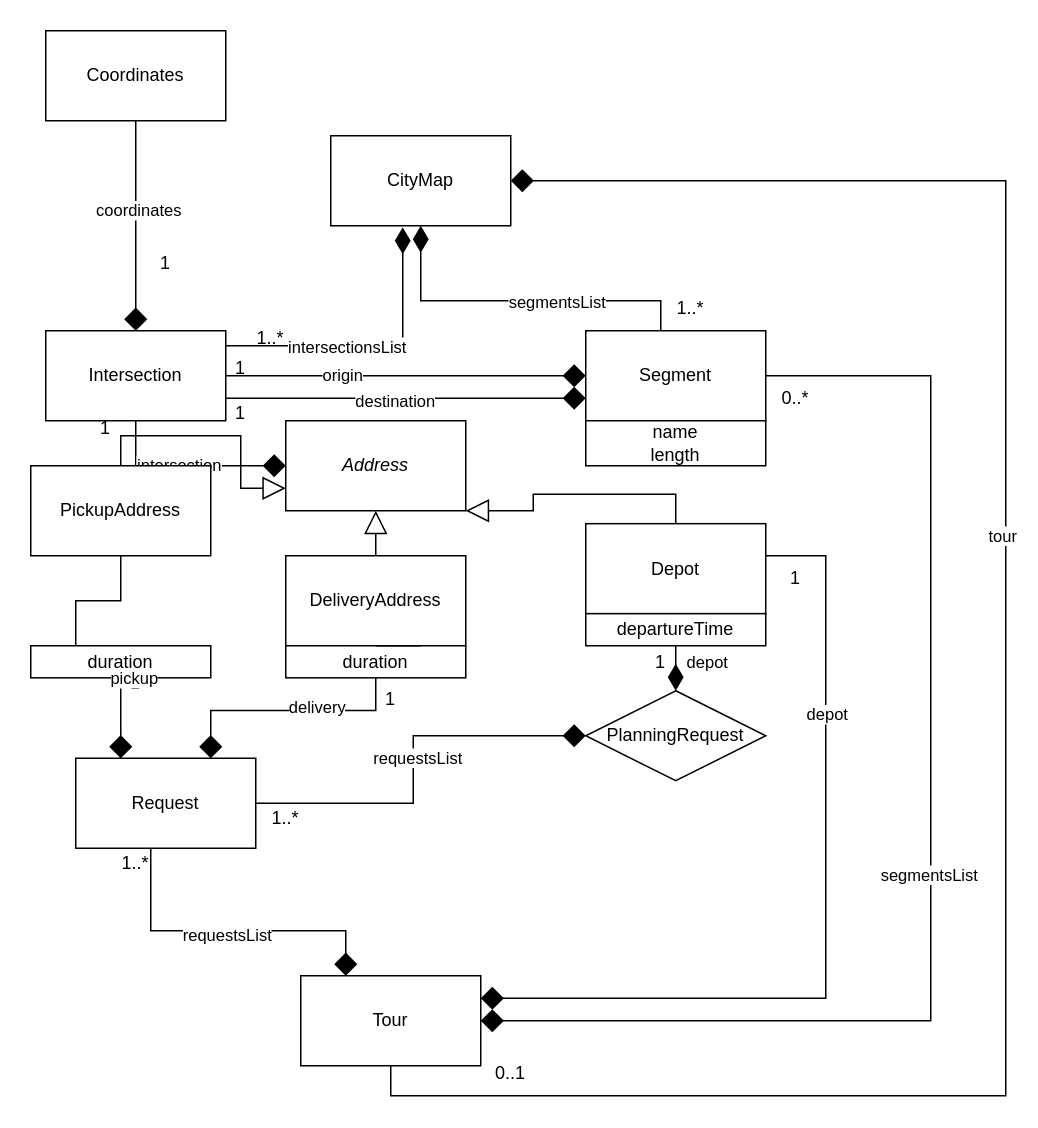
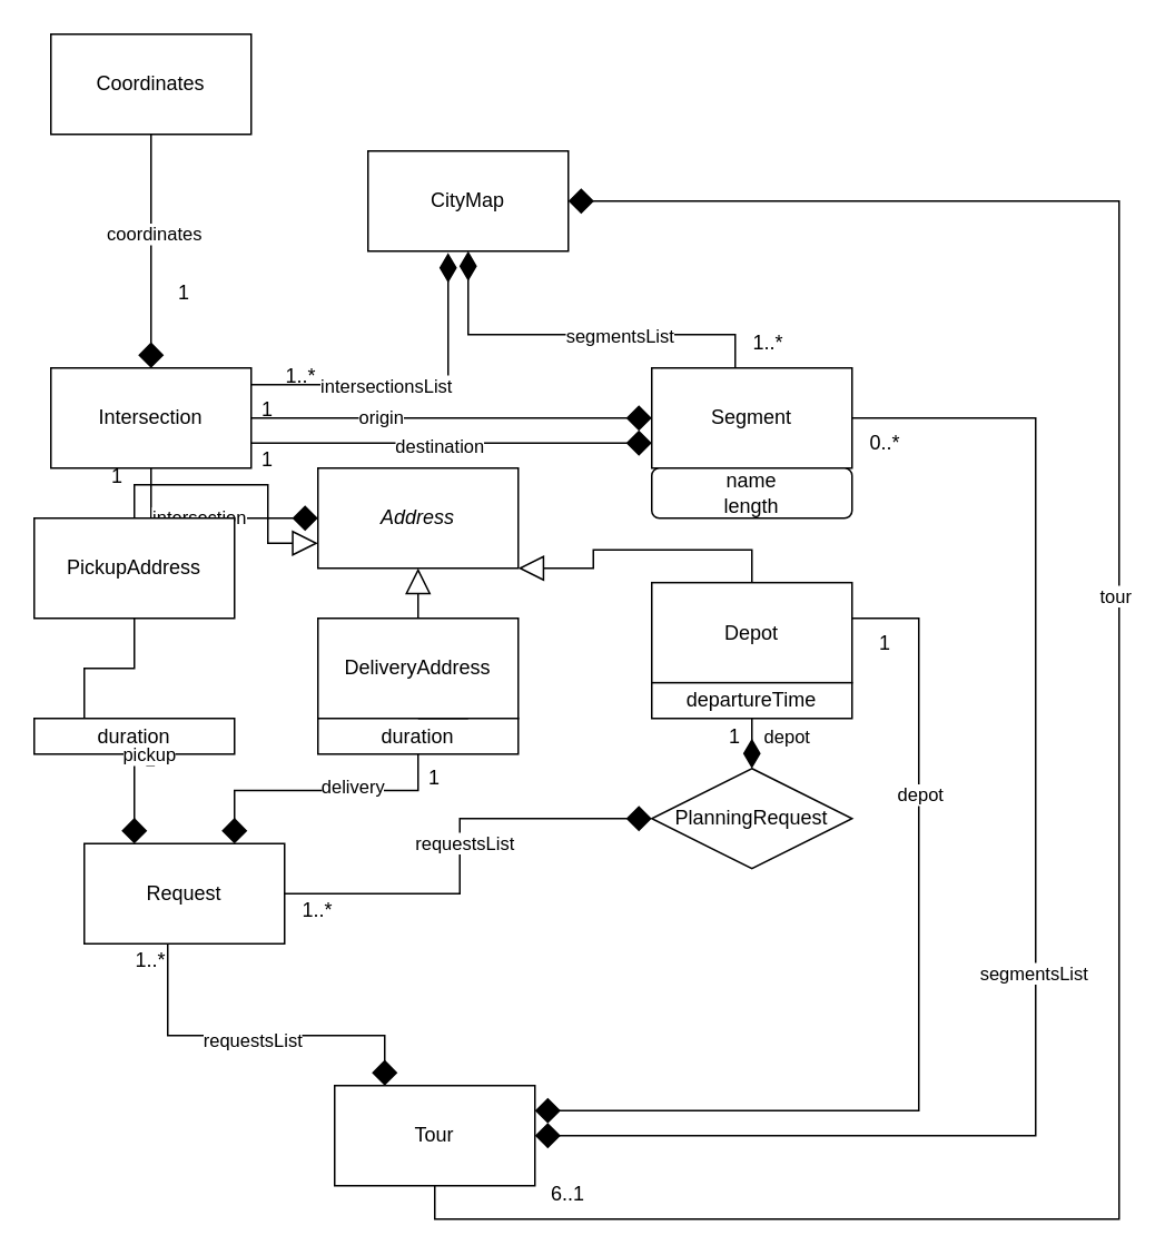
  <mxCell id="0" />
  <mxCell id="1" parent="0" />
  <mxCell id="2" value="CityMap" style="rounded=0;whiteSpace=wrap;html=1;" parent="1" vertex="1"><mxGeometry x="220" y="90" width="120" height="60" as="geometry" /></mxCell>
  <mxCell id="3" style="edgeStyle=orthogonalEdgeStyle;rounded=0;orthogonalLoop=1;jettySize=auto;html=1;exitX=0;exitY=0.5;exitDx=0;exitDy=0;entryX=0.5;entryY=1;entryDx=0;entryDy=0;startArrow=none;startFill=0;endArrow=diamondThin;endFill=1;endSize=15;" parent="1" source="7" target="2" edge="1"><mxGeometry relative="1" as="geometry"><Array as="points"><mxPoint x="440" y="250" /><mxPoint x="440" y="200" /><mxPoint x="280" y="200" /></Array></mxGeometry></mxCell>
  <mxCell id="4" value="segmentsList" style="edgeLabel;html=1;align=center;verticalAlign=middle;resizable=0;points=[];" parent="3" vertex="1" connectable="0"><mxGeometry x="-0.522" y="1" relative="1" as="geometry"><mxPoint x="-69" y="-26" as="offset" /></mxGeometry></mxCell>
  <mxCell id="5" style="edgeStyle=orthogonalEdgeStyle;rounded=0;orthogonalLoop=1;jettySize=auto;html=1;exitX=1;exitY=0.5;exitDx=0;exitDy=0;entryX=1;entryY=0.5;entryDx=0;entryDy=0;startArrow=none;startFill=0;endArrow=diamond;endFill=1;endSize=13;" parent="1" source="7" target="25" edge="1"><mxGeometry relative="1" as="geometry"><Array as="points"><mxPoint x="620" y="250" /><mxPoint x="620" y="680" /></Array></mxGeometry></mxCell>
  <mxCell id="6" value="segmentsList" style="edgeLabel;html=1;align=center;verticalAlign=middle;resizable=0;points=[];" parent="5" vertex="1" connectable="0"><mxGeometry x="0.053" y="-2" relative="1" as="geometry"><mxPoint as="offset" /></mxGeometry></mxCell>
  <mxCell id="7" value="Segment" style="rounded=0;whiteSpace=wrap;html=1;" parent="1" vertex="1"><mxGeometry x="390" y="220" width="120" height="60" as="geometry" /></mxCell>
  <mxCell id="8" style="edgeStyle=orthogonalEdgeStyle;rounded=0;orthogonalLoop=1;jettySize=auto;html=1;entryX=0.4;entryY=1.017;entryDx=0;entryDy=0;entryPerimeter=0;endArrow=diamondThin;endFill=1;startArrow=none;startFill=0;endSize=15;" parent="1" source="16" target="2" edge="1"><mxGeometry relative="1" as="geometry"><Array as="points"><mxPoint x="268" y="230" /></Array></mxGeometry></mxCell>
  <mxCell id="9" value="intersectionsList" style="edgeLabel;html=1;align=center;verticalAlign=middle;resizable=0;points=[];" parent="8" vertex="1" connectable="0"><mxGeometry x="0.356" relative="1" as="geometry"><mxPoint x="-38" y="16" as="offset" /></mxGeometry></mxCell>
  <mxCell id="10" style="edgeStyle=orthogonalEdgeStyle;rounded=0;orthogonalLoop=1;jettySize=auto;html=1;exitX=0.5;exitY=1;exitDx=0;exitDy=0;entryX=0;entryY=0.5;entryDx=0;entryDy=0;startArrow=none;startFill=0;endArrow=diamond;endFill=1;endSize=13;" parent="1" source="16" target="51" edge="1"><mxGeometry relative="1" as="geometry" /></mxCell>
  <mxCell id="11" value="intersection" style="edgeLabel;html=1;align=center;verticalAlign=middle;resizable=0;points=[];" parent="10" vertex="1" connectable="0"><mxGeometry x="-0.103" y="1" relative="1" as="geometry"><mxPoint as="offset" /></mxGeometry></mxCell>
  <mxCell id="12" style="edgeStyle=orthogonalEdgeStyle;rounded=0;orthogonalLoop=1;jettySize=auto;html=1;exitX=1;exitY=0.5;exitDx=0;exitDy=0;entryX=0;entryY=0.5;entryDx=0;entryDy=0;startArrow=none;startFill=0;endArrow=diamond;endFill=1;endSize=13;" parent="1" source="16" target="7" edge="1"><mxGeometry relative="1" as="geometry" /></mxCell>
  <mxCell id="13" value="origin" style="edgeLabel;html=1;align=center;verticalAlign=middle;resizable=0;points=[];" parent="12" vertex="1" connectable="0"><mxGeometry x="-0.362" y="1" relative="1" as="geometry"><mxPoint as="offset" /></mxGeometry></mxCell>
  <mxCell id="14" style="edgeStyle=orthogonalEdgeStyle;rounded=0;orthogonalLoop=1;jettySize=auto;html=1;exitX=1;exitY=0.75;exitDx=0;exitDy=0;entryX=0;entryY=0.75;entryDx=0;entryDy=0;startArrow=none;startFill=0;endArrow=diamond;endFill=1;endSize=13;" parent="1" source="16" target="7" edge="1"><mxGeometry relative="1" as="geometry" /></mxCell>
  <mxCell id="15" value="destination" style="edgeLabel;html=1;align=center;verticalAlign=middle;resizable=0;points=[];" parent="14" vertex="1" connectable="0"><mxGeometry x="-0.069" y="-1" relative="1" as="geometry"><mxPoint as="offset" /></mxGeometry></mxCell>
  <mxCell id="16" value="Intersection" style="rounded=0;whiteSpace=wrap;html=1;" parent="1" vertex="1"><mxGeometry x="30" y="220" width="120" height="60" as="geometry" /></mxCell>
  <mxCell id="17" style="edgeStyle=orthogonalEdgeStyle;rounded=0;orthogonalLoop=1;jettySize=auto;html=1;exitX=0.5;exitY=1;exitDx=0;exitDy=0;entryX=0.25;entryY=0;entryDx=0;entryDy=0;startArrow=none;startFill=0;endArrow=diamond;endFill=1;endSize=13;" parent="1" source="21" target="25" edge="1"><mxGeometry relative="1" as="geometry"><Array as="points"><mxPoint x="100" y="565" /><mxPoint x="100" y="620" /><mxPoint x="230" y="620" /></Array></mxGeometry></mxCell>
  <mxCell id="18" value="requestsList" style="edgeLabel;html=1;align=center;verticalAlign=middle;resizable=0;points=[];" parent="17" vertex="1" connectable="0"><mxGeometry x="0.021" y="-2" relative="1" as="geometry"><mxPoint as="offset" /></mxGeometry></mxCell>
  <mxCell id="19" style="edgeStyle=orthogonalEdgeStyle;rounded=0;orthogonalLoop=1;jettySize=auto;html=1;exitX=1;exitY=0.5;exitDx=0;exitDy=0;entryX=0;entryY=0.5;entryDx=0;entryDy=0;startArrow=none;startFill=0;endArrow=diamond;endFill=1;endSize=13;" parent="1" source="21" target="22" edge="1"><mxGeometry relative="1" as="geometry" /></mxCell>
  <mxCell id="20" value="requestsList" style="edgeLabel;html=1;align=center;verticalAlign=middle;resizable=0;points=[];" parent="19" vertex="1" connectable="0"><mxGeometry x="0.029" y="-2" relative="1" as="geometry"><mxPoint as="offset" /></mxGeometry></mxCell>
  <mxCell id="21" value="Request" style="rounded=0;whiteSpace=wrap;html=1;" parent="1" vertex="1"><mxGeometry x="50" y="505" width="120" height="60" as="geometry" /></mxCell>
  <mxCell id="22" value="PlanningRequest" style="rhombus;whiteSpace=wrap;html=1;" parent="1" vertex="1"><mxGeometry x="390" y="460" width="120" height="60" as="geometry" /></mxCell>
  <mxCell id="23" style="edgeStyle=orthogonalEdgeStyle;rounded=0;orthogonalLoop=1;jettySize=auto;html=1;exitX=0.5;exitY=1;exitDx=0;exitDy=0;entryX=1;entryY=0.5;entryDx=0;entryDy=0;startArrow=none;startFill=0;endArrow=diamond;endFill=1;endSize=13;" parent="1" source="25" target="2" edge="1"><mxGeometry relative="1" as="geometry"><Array as="points"><mxPoint x="260" y="730" /><mxPoint x="670" y="730" /><mxPoint x="670" y="120" /></Array></mxGeometry></mxCell>
  <mxCell id="24" value="tour" style="edgeLabel;html=1;align=center;verticalAlign=middle;resizable=0;points=[];" parent="23" vertex="1" connectable="0"><mxGeometry x="0.174" y="3" relative="1" as="geometry"><mxPoint as="offset" /></mxGeometry></mxCell>
  <mxCell id="25" value="Tour" style="rounded=0;whiteSpace=wrap;html=1;fillColor=default;gradientColor=none;" parent="1" vertex="1"><mxGeometry x="200" y="650" width="120" height="60" as="geometry" /></mxCell>
  <mxCell id="26" style="edgeStyle=orthogonalEdgeStyle;rounded=0;orthogonalLoop=1;jettySize=auto;html=1;exitX=0.5;exitY=1;exitDx=0;exitDy=0;entryX=0.5;entryY=0;entryDx=0;entryDy=0;startArrow=none;startFill=0;endArrow=diamondThin;endFill=1;endSize=15;" parent="1" source="31" target="22" edge="1"><mxGeometry relative="1" as="geometry" /></mxCell>
  <mxCell id="27" value="depot" style="edgeLabel;html=1;align=center;verticalAlign=middle;resizable=0;points=[];" parent="26" vertex="1" connectable="0"><mxGeometry x="0.251" y="1" relative="1" as="geometry"><mxPoint x="19" as="offset" /></mxGeometry></mxCell>
  <mxCell id="28" style="edgeStyle=orthogonalEdgeStyle;rounded=0;orthogonalLoop=1;jettySize=auto;html=1;entryX=1;entryY=0.25;entryDx=0;entryDy=0;startArrow=none;startFill=0;endArrow=diamond;endFill=1;endSize=13;" parent="1" source="31" target="25" edge="1"><mxGeometry relative="1" as="geometry"><Array as="points"><mxPoint x="550" y="370" /><mxPoint x="550" y="665" /></Array></mxGeometry></mxCell>
  <mxCell id="29" value="depot" style="edgeLabel;html=1;align=center;verticalAlign=middle;resizable=0;points=[];" parent="28" vertex="1" connectable="0"><mxGeometry x="-0.375" y="4" relative="1" as="geometry"><mxPoint x="-4" y="-32" as="offset" /></mxGeometry></mxCell>
  <mxCell id="30" style="edgeStyle=orthogonalEdgeStyle;rounded=0;orthogonalLoop=1;jettySize=auto;html=1;exitX=0.5;exitY=0;exitDx=0;exitDy=0;entryX=1;entryY=1;entryDx=0;entryDy=0;startArrow=none;startFill=0;endArrow=block;endFill=0;endSize=13;" parent="1" source="31" target="51" edge="1"><mxGeometry relative="1" as="geometry"><Array as="points"><mxPoint x="450" y="329" /><mxPoint x="355" y="329" /><mxPoint x="355" y="340" /></Array></mxGeometry></mxCell>
  <mxCell id="31" value="Depot" style="rounded=0;whiteSpace=wrap;html=1;fillColor=default;gradientColor=none;" parent="1" vertex="1"><mxGeometry x="390" y="348.62" width="120" height="60" as="geometry" /></mxCell>
  <mxCell id="32" style="edgeStyle=orthogonalEdgeStyle;rounded=0;orthogonalLoop=1;jettySize=auto;html=1;exitX=0.5;exitY=1;exitDx=0;exitDy=0;entryX=0.25;entryY=0;entryDx=0;entryDy=0;startArrow=none;startFill=0;endArrow=diamond;endFill=1;endSize=13;" parent="1" source="57" target="21" edge="1"><mxGeometry relative="1" as="geometry" /></mxCell>
  <mxCell id="33" style="edgeStyle=orthogonalEdgeStyle;rounded=0;orthogonalLoop=1;jettySize=auto;html=1;exitX=0.5;exitY=0;exitDx=0;exitDy=0;entryX=0;entryY=0.75;entryDx=0;entryDy=0;startArrow=none;startFill=0;endArrow=block;endFill=0;endSize=13;" parent="1" source="34" target="51" edge="1"><mxGeometry relative="1" as="geometry" /></mxCell>
  <mxCell id="34" value="PickupAddress" style="rounded=0;whiteSpace=wrap;html=1;fillColor=default;gradientColor=none;" parent="1" vertex="1"><mxGeometry x="20" y="310" width="120" height="60" as="geometry" /></mxCell>
  <mxCell id="35" style="edgeStyle=orthogonalEdgeStyle;rounded=0;orthogonalLoop=1;jettySize=auto;html=1;exitX=0.5;exitY=1;exitDx=0;exitDy=0;entryX=0.75;entryY=0;entryDx=0;entryDy=0;startArrow=none;startFill=0;endArrow=diamond;endFill=1;endSize=13;" parent="1" source="54" target="21" edge="1"><mxGeometry relative="1" as="geometry" /></mxCell>
  <mxCell id="36" style="edgeStyle=orthogonalEdgeStyle;rounded=0;orthogonalLoop=1;jettySize=auto;html=1;exitX=0.5;exitY=0;exitDx=0;exitDy=0;entryX=0.5;entryY=1;entryDx=0;entryDy=0;startArrow=none;startFill=0;endArrow=block;endFill=0;endSize=13;" parent="1" source="37" target="51" edge="1"><mxGeometry relative="1" as="geometry" /></mxCell>
  <mxCell id="37" value="DeliveryAddress" style="rounded=0;whiteSpace=wrap;html=1;fillColor=default;gradientColor=none;" parent="1" vertex="1"><mxGeometry x="190" y="370" width="120" height="60" as="geometry" /></mxCell>
  <mxCell id="38" value="1" style="text;html=1;strokeColor=none;fillColor=none;align=center;verticalAlign=middle;whiteSpace=wrap;rounded=0;" parent="1" vertex="1"><mxGeometry x="230" y="451.38" width="60" height="30" as="geometry" /></mxCell>
  <mxCell id="39" value="1" style="text;html=1;strokeColor=none;fillColor=none;align=center;verticalAlign=middle;whiteSpace=wrap;rounded=0;" parent="1" vertex="1"><mxGeometry x="40" y="270" width="60" height="30" as="geometry" /></mxCell>
  <mxCell id="40" value="1" style="text;html=1;strokeColor=none;fillColor=none;align=center;verticalAlign=middle;whiteSpace=wrap;rounded=0;" parent="1" vertex="1"><mxGeometry x="410" y="425.69" width="60" height="30" as="geometry" /></mxCell>
  <mxCell id="41" value="1..*" style="text;html=1;strokeColor=none;fillColor=none;align=center;verticalAlign=middle;whiteSpace=wrap;rounded=0;" parent="1" vertex="1"><mxGeometry x="60" y="560" width="60" height="30" as="geometry" /></mxCell>
  <mxCell id="42" value="1" style="text;html=1;strokeColor=none;fillColor=none;align=center;verticalAlign=middle;whiteSpace=wrap;rounded=0;" parent="1" vertex="1"><mxGeometry x="500" y="370" width="60" height="30" as="geometry" /></mxCell>
  <mxCell id="43" value="0..*" style="text;html=1;strokeColor=none;fillColor=none;align=center;verticalAlign=middle;whiteSpace=wrap;rounded=0;" parent="1" vertex="1"><mxGeometry x="500" y="250" width="60" height="30" as="geometry" /></mxCell>
  <mxCell id="44" value="1..*" style="text;html=1;strokeColor=none;fillColor=none;align=center;verticalAlign=middle;whiteSpace=wrap;rounded=0;" parent="1" vertex="1"><mxGeometry x="150" y="210" width="60" height="30" as="geometry" /></mxCell>
  <mxCell id="45" value="1..*" style="text;html=1;strokeColor=none;fillColor=none;align=center;verticalAlign=middle;whiteSpace=wrap;rounded=0;" parent="1" vertex="1"><mxGeometry x="430" y="190" width="60" height="30" as="geometry" /></mxCell>
- <mxCell id="46" value="0..1" style="text;html=1;strokeColor=none;fillColor=none;align=center;verticalAlign=middle;whiteSpace=wrap;rounded=0;" parent="1" vertex="1"><mxGeometry x="310" y="700" width="60" height="30" as="geometry" /></mxCell>
+ <mxCell id="46" value="6..1" style="text;html=1;strokeColor=none;fillColor=none;align=center;verticalAlign=middle;whiteSpace=wrap;rounded=0;" parent="1" vertex="1"><mxGeometry x="310" y="700" width="60" height="30" as="geometry" /></mxCell>
  <mxCell id="47" style="edgeStyle=orthogonalEdgeStyle;rounded=0;orthogonalLoop=1;jettySize=auto;html=1;exitX=0.5;exitY=1;exitDx=0;exitDy=0;entryX=0.5;entryY=0;entryDx=0;entryDy=0;startArrow=none;startFill=0;endArrow=diamond;endFill=1;endSize=13;" parent="1" source="49" target="16" edge="1"><mxGeometry relative="1" as="geometry"><Array as="points"><mxPoint x="90" y="180" /><mxPoint x="90" y="180" /></Array></mxGeometry></mxCell>
  <mxCell id="48" value="coordinates" style="edgeLabel;html=1;align=center;verticalAlign=middle;resizable=0;points=[];" parent="47" vertex="1" connectable="0"><mxGeometry x="-0.159" y="1" relative="1" as="geometry"><mxPoint as="offset" /></mxGeometry></mxCell>
  <mxCell id="49" value="Coordinates" style="rounded=0;whiteSpace=wrap;html=1;" parent="1" vertex="1"><mxGeometry x="30" y="20" width="120" height="60" as="geometry" /></mxCell>
  <mxCell id="50" value="1" style="text;html=1;strokeColor=none;fillColor=none;align=center;verticalAlign=middle;whiteSpace=wrap;rounded=0;" parent="1" vertex="1"><mxGeometry x="80" y="160" width="60" height="30" as="geometry" /></mxCell>
  <mxCell id="51" value="&lt;i&gt;Address&lt;/i&gt;" style="rounded=0;whiteSpace=wrap;html=1;fillColor=default;gradientColor=none;" parent="1" vertex="1"><mxGeometry x="190" y="280" width="120" height="60" as="geometry" /></mxCell>
  <mxCell id="52" value="1" style="text;html=1;strokeColor=none;fillColor=none;align=center;verticalAlign=middle;whiteSpace=wrap;rounded=0;" parent="1" vertex="1"><mxGeometry x="60" y="440" width="60" height="30" as="geometry" /></mxCell>
- <mxCell id="53" value="&lt;div&gt;name&lt;/div&gt;&lt;div&gt;length&lt;/div&gt;" style="rounded=0;whiteSpace=wrap;html=1;fillColor=default;gradientColor=none;" parent="1" vertex="1"><mxGeometry x="390" y="280" width="120" height="30" as="geometry" /></mxCell>
+ <mxCell id="53" value="&lt;div&gt;name&lt;/div&gt;&lt;div&gt;length&lt;/div&gt;" style="whiteSpace=wrap;html=1;fillColor=default;gradientColor=none;rounded=1;" parent="1" vertex="1"><mxGeometry x="390" y="280" width="120" height="30" as="geometry" /></mxCell>
  <mxCell id="54" value="&lt;div&gt;duration&lt;/div&gt;" style="rounded=0;whiteSpace=wrap;html=1;fillColor=default;gradientColor=none;" parent="1" vertex="1"><mxGeometry x="190" y="430" width="120" height="21.38" as="geometry" /></mxCell>
  <mxCell id="55" value="" style="edgeStyle=orthogonalEdgeStyle;rounded=0;orthogonalLoop=1;jettySize=auto;html=1;exitX=0.5;exitY=1;exitDx=0;exitDy=0;entryX=0.75;entryY=0;entryDx=0;entryDy=0;startArrow=none;startFill=0;endArrow=none;endFill=1;endSize=13;" parent="1" source="37" target="54" edge="1"><mxGeometry relative="1" as="geometry"><mxPoint x="250" y="430" as="sourcePoint" /><mxPoint x="140" y="505" as="targetPoint" /></mxGeometry></mxCell>
  <mxCell id="56" value="delivery" style="edgeLabel;html=1;align=center;verticalAlign=middle;resizable=0;points=[];" parent="55" vertex="1" connectable="0"><mxGeometry x="-0.389" y="-2" relative="1" as="geometry"><mxPoint x="-49" y="38" as="offset" /></mxGeometry></mxCell>
  <mxCell id="57" value="&lt;div&gt;duration&lt;/div&gt;" style="rounded=0;whiteSpace=wrap;html=1;fillColor=default;gradientColor=none;" parent="1" vertex="1"><mxGeometry x="20" y="430" width="120" height="21.38" as="geometry" /></mxCell>
  <mxCell id="58" value="" style="edgeStyle=orthogonalEdgeStyle;rounded=0;orthogonalLoop=1;jettySize=auto;html=1;exitX=0.5;exitY=1;exitDx=0;exitDy=0;entryX=0.25;entryY=0;entryDx=0;entryDy=0;startArrow=none;startFill=0;endArrow=none;endFill=1;endSize=13;" parent="1" source="34" target="57" edge="1"><mxGeometry relative="1" as="geometry"><mxPoint x="80" y="430" as="sourcePoint" /><mxPoint x="80" y="505" as="targetPoint" /></mxGeometry></mxCell>
  <mxCell id="59" value="pickup" style="edgeLabel;html=1;align=center;verticalAlign=middle;resizable=0;points=[];" parent="58" vertex="1" connectable="0"><mxGeometry x="-0.238" y="-4" relative="1" as="geometry"><mxPoint x="12" y="55" as="offset" /></mxGeometry></mxCell>
  <mxCell id="60" value="&lt;div&gt;departureTime&lt;/div&gt;" style="rounded=0;whiteSpace=wrap;html=1;fillColor=default;gradientColor=none;" parent="1" vertex="1"><mxGeometry x="390" y="408.62" width="120" height="21.38" as="geometry" /></mxCell>
  <mxCell id="61" value="1..*" style="text;html=1;strokeColor=none;fillColor=none;align=center;verticalAlign=middle;whiteSpace=wrap;rounded=0;" parent="1" vertex="1"><mxGeometry x="160" y="530" width="60" height="30" as="geometry" /></mxCell>
  <mxCell id="62" value="1" style="text;html=1;strokeColor=none;fillColor=none;align=center;verticalAlign=middle;whiteSpace=wrap;rounded=0;" parent="1" vertex="1"><mxGeometry x="130" y="260" width="60" height="30" as="geometry" /></mxCell>
  <mxCell id="63" value="1" style="text;html=1;strokeColor=none;fillColor=none;align=center;verticalAlign=middle;whiteSpace=wrap;rounded=0;" parent="1" vertex="1"><mxGeometry x="130" y="230" width="60" height="30" as="geometry" /></mxCell>
